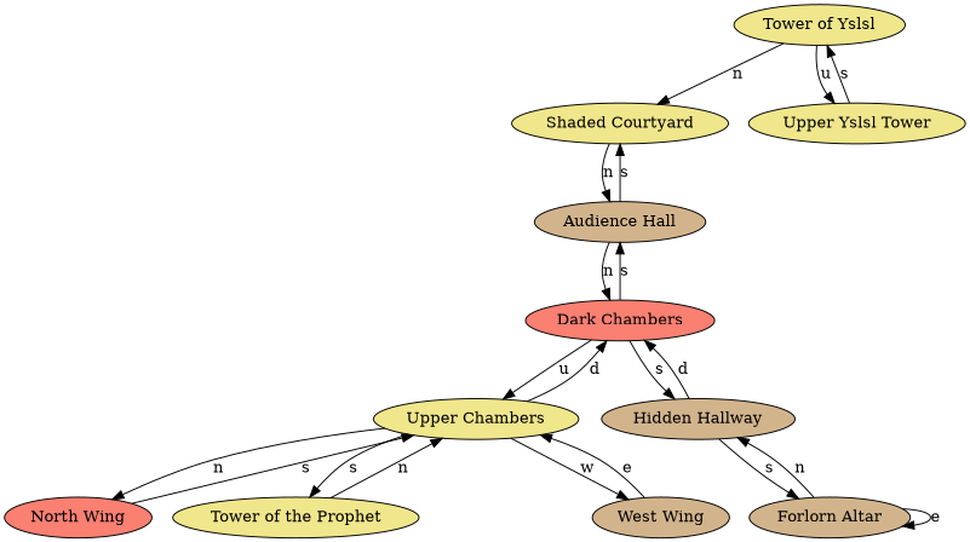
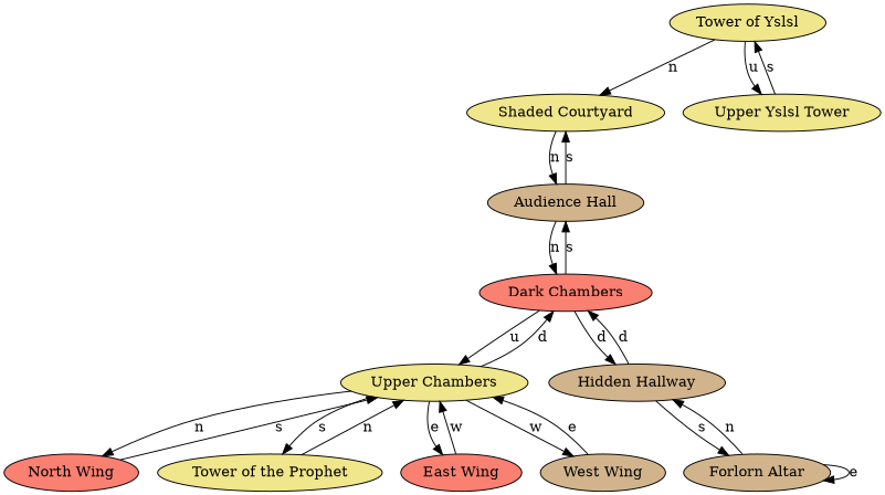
  digraph {
    node [fillcolor=khaki style=filled]
    n1 [label="Shaded Courtyard"]
    n2 [fillcolor=tan label="Audience Hall"]
    n3 [fillcolor=salmon label="Dark Chambers"]
    n4 [label="Tower of Yslsl"]
    n5 [label="Upper Yslsl Tower"]
    n6 [label="Upper Chambers"]
    n7 [fillcolor=tan label="Hidden Hallway"]
    n8 [fillcolor=salmon label="North Wing"]
    n9 [label="Tower of the Prophet"]
+   n10 [fillcolor=salmon label="East Wing"]
    n11 [fillcolor=tan label="West Wing"]
    n12 [fillcolor=tan label="Forlorn Altar"]
    n1 -> n2 [label=n]
    n2 -> n1 [label=s]
    n2 -> n3 [label=n]
    n3 -> n2 [label=s]
    n3 -> n6 [label=u]
-   n3 -> n7 [label=s]
+   n3 -> n7 [label=d]
    n4 -> n1 [label=n]
    n4 -> n5 [label=u]
    n5 -> n4 [label=s]
    n6 -> n3 [label=d]
    n6 -> n8 [label=n]
    n6 -> n9 [label=s]
+   n6 -> n10 [label=e]
    n6 -> n11 [label=w]
    n7 -> n3 [label=d]
    n7 -> n12 [label=s]
    n8 -> n6 [label=s]
    n9 -> n6 [label=n]
+   n10 -> n6 [label=w]
    n11 -> n6 [label=e]
    n12 -> n7 [label=n]
    n12 -> n12 [label=e]
  }
